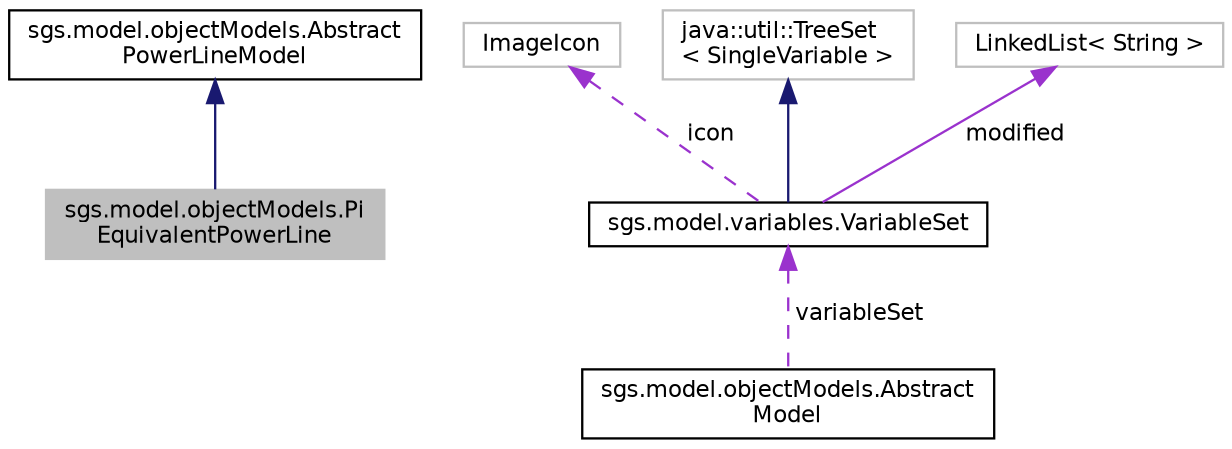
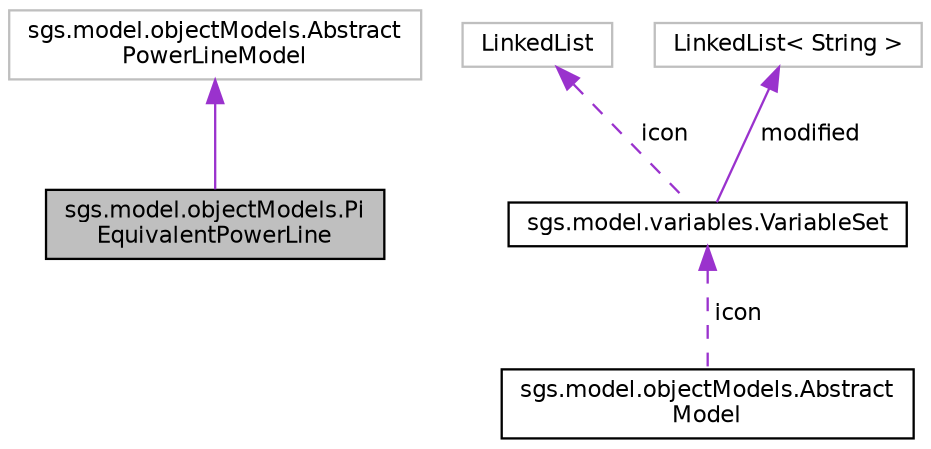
  digraph {
    node [color=black fillcolor=white fontname=Helvetica fontsize=10 shape=record style=filled]
    edge [color=darkorchid3 dir=back fontname=Helvetica fontsize=10 labelfontname=Helvetica labelfontsize=10 style=solid]
-   n1 [color=grey75 fillcolor=grey75 fontcolor=black height=0.2 label="sgs.model.objectModels.Pi\lEquivalentPowerLine" width=0.4]
-   n2 [height=0.2 label="sgs.model.objectModels.Abstract\lPowerLineModel" width=0.4]
+   n1 [fillcolor=grey75 fontcolor=black height=0.2 label="sgs.model.objectModels.Pi\lEquivalentPowerLine" width=0.4]
+   n2 [color=grey75 height=0.2 label="sgs.model.objectModels.Abstract\lPowerLineModel" width=0.4]
    n3 [height=0.2 label="sgs.model.objectModels.Abstract\lModel" width=0.4]
-   n4 [color=grey75 height=0.2 label=ImageIcon width=0.4]
+   n4 [color=grey75 height=0.2 label=LinkedList width=0.4]
    n5 [height=0.2 label="sgs.model.variables.VariableSet" width=0.4]
-   n6 [color=grey75 height=0.2 label="java::util::TreeSet\l\< SingleVariable \>" width=0.4]
    n7 [color=grey75 height=0.2 label="LinkedList\< String \>" width=0.4]
-   n2 -> n1 [color=midnightblue]
+   n2 -> n1
    n4 -> n5 [label=" icon" style=dashed]
-   n5 -> n3 [label=" variableSet" style=dashed]
-   n6 -> n5 [color=midnightblue]
+   n5 -> n3 [label=" icon" style=dashed]
    n7 -> n5 [label=" modified"]
  }
